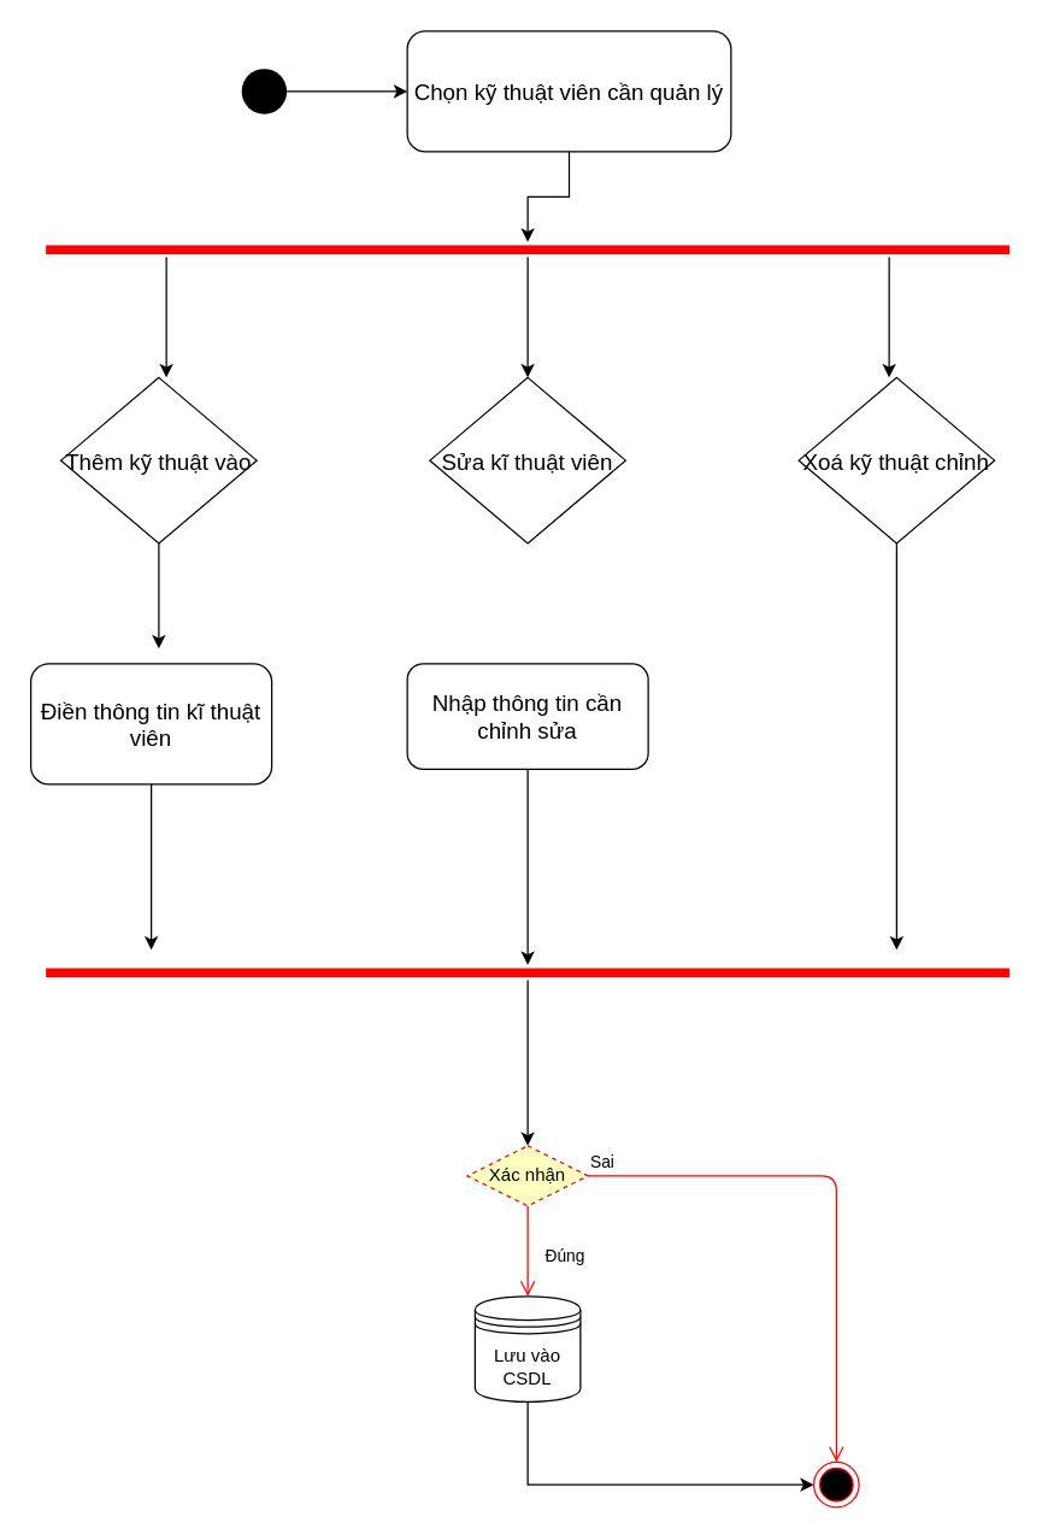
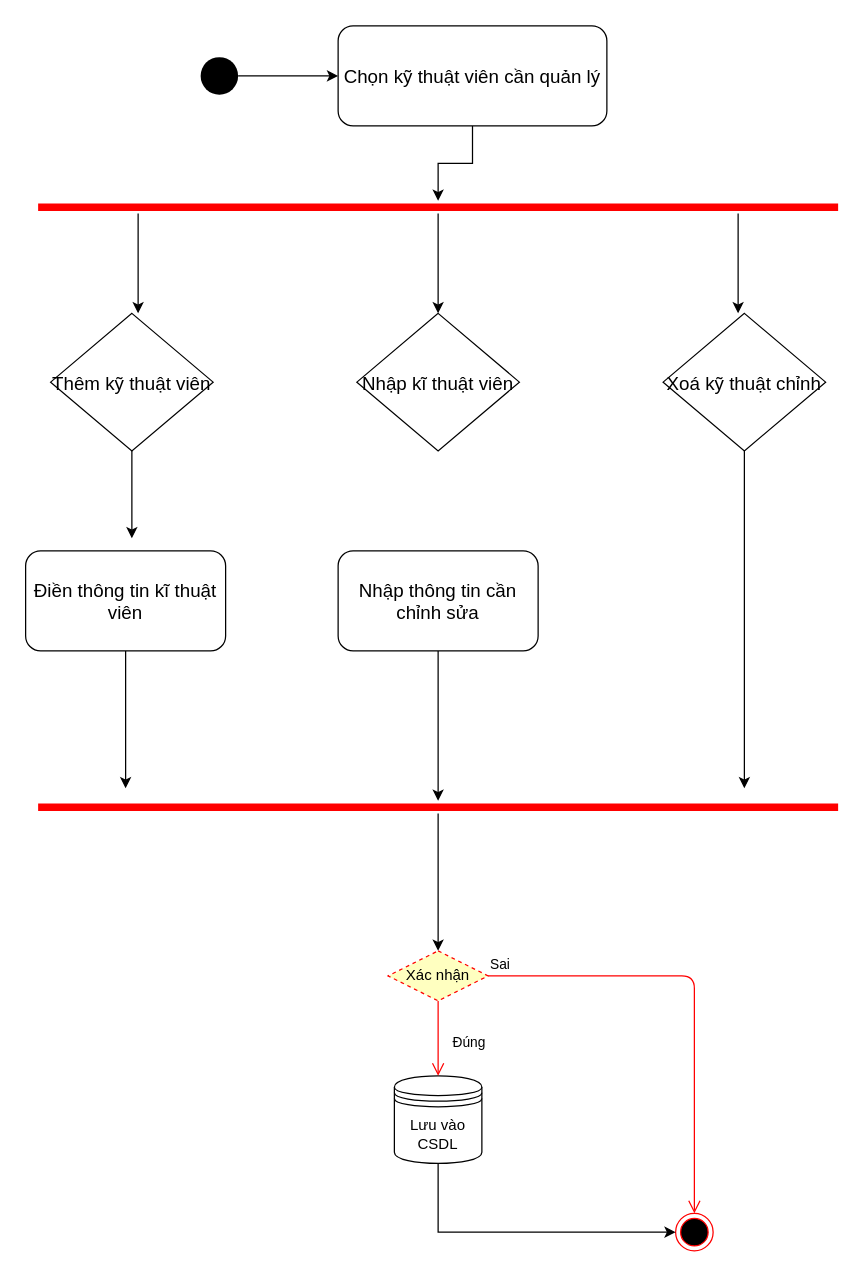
  <mxCell id="0" />
  <mxCell id="1" parent="0" />
  <mxCell id="2" style="edgeStyle=orthogonalEdgeStyle;rounded=0;orthogonalLoop=1;jettySize=auto;html=1;entryX=0;entryY=0.5;entryDx=0;entryDy=0;fontSize=15;" parent="1" source="3" target="5" edge="1"><mxGeometry relative="1" as="geometry" /></mxCell>
  <mxCell id="3" value="" style="ellipse;fillColor=#000000;strokeColor=none;" parent="1" vertex="1"><mxGeometry x="160" y="45" width="30" height="30" as="geometry" /></mxCell>
  <mxCell id="4" style="edgeStyle=orthogonalEdgeStyle;rounded=0;orthogonalLoop=1;jettySize=auto;html=1;fontSize=15;" parent="1" source="5" target="9" edge="1"><mxGeometry relative="1" as="geometry" /></mxCell>
  <mxCell id="5" value="Chọn kỹ thuật viên cần quản lý" style="shape=rect;html=1;rounded=1;whiteSpace=wrap;align=center;fontSize=15;" parent="1" vertex="1"><mxGeometry x="270" y="20" width="215" height="80" as="geometry" /></mxCell>
  <mxCell id="6" style="edgeStyle=orthogonalEdgeStyle;rounded=0;orthogonalLoop=1;jettySize=auto;html=1;entryX=0.5;entryY=0;entryDx=0;entryDy=0;fontSize=15;" parent="1" source="9" edge="1"><mxGeometry relative="1" as="geometry"><mxPoint x="110" y="250" as="targetPoint" /><Array as="points"><mxPoint x="110" y="180" /><mxPoint x="110" y="180" /></Array></mxGeometry></mxCell>
  <mxCell id="7" style="edgeStyle=orthogonalEdgeStyle;rounded=0;orthogonalLoop=1;jettySize=auto;html=1;entryX=0.5;entryY=0;entryDx=0;entryDy=0;fontSize=15;" parent="1" source="9" edge="1"><mxGeometry relative="1" as="geometry"><mxPoint x="350" y="250" as="targetPoint" /></mxGeometry></mxCell>
  <mxCell id="8" style="edgeStyle=orthogonalEdgeStyle;rounded=0;orthogonalLoop=1;jettySize=auto;html=1;entryX=0.5;entryY=0;entryDx=0;entryDy=0;fontSize=15;" parent="1" source="9" edge="1"><mxGeometry relative="1" as="geometry"><mxPoint x="590" y="250" as="targetPoint" /><Array as="points"><mxPoint x="590" y="190" /><mxPoint x="590" y="190" /></Array></mxGeometry></mxCell>
  <mxCell id="9" value="" style="shape=line;html=1;strokeWidth=6;strokeColor=#ff0000;fontSize=15;" parent="1" vertex="1"><mxGeometry x="30" y="160" width="640" height="10" as="geometry" /></mxCell>
  <mxCell id="10" style="edgeStyle=orthogonalEdgeStyle;rounded=0;orthogonalLoop=1;jettySize=auto;html=1;fontSize=15;" parent="1" source="11" edge="1"><mxGeometry relative="1" as="geometry"><mxPoint x="105" y="430" as="targetPoint" /></mxGeometry></mxCell>
- <mxCell id="11" value="Thêm kỹ thuật vào" style="rhombus;fontSize=15;" parent="1" vertex="1"><mxGeometry x="40" y="250" width="130" height="110" as="geometry" /></mxCell>
- <mxCell id="12" value="Sửa kĩ thuật viên" style="rhombus;fontSize=15;" parent="1" vertex="1"><mxGeometry x="285" y="250" width="130" height="110" as="geometry" /></mxCell>
+ <mxCell id="11" value="Thêm kỹ thuật viên" style="rhombus;fontSize=15;" parent="1" vertex="1"><mxGeometry x="40" y="250" width="130" height="110" as="geometry" /></mxCell>
+ <mxCell id="12" value="Nhập kĩ thuật viên" style="rhombus;fontSize=15;" parent="1" vertex="1"><mxGeometry x="285" y="250" width="130" height="110" as="geometry" /></mxCell>
  <mxCell id="13" style="edgeStyle=orthogonalEdgeStyle;rounded=0;orthogonalLoop=1;jettySize=auto;html=1;fontSize=15;" parent="1" source="14" edge="1"><mxGeometry relative="1" as="geometry"><mxPoint x="595" y="630" as="targetPoint" /></mxGeometry></mxCell>
  <mxCell id="14" value="Xoá kỹ thuật chỉnh" style="rhombus;fontSize=15;" parent="1" vertex="1"><mxGeometry x="530" y="250" width="130" height="110" as="geometry" /></mxCell>
  <mxCell id="15" style="edgeStyle=orthogonalEdgeStyle;rounded=0;orthogonalLoop=1;jettySize=auto;html=1;fontSize=15;" parent="1" source="16" edge="1"><mxGeometry relative="1" as="geometry"><mxPoint x="100" y="630" as="targetPoint" /></mxGeometry></mxCell>
  <mxCell id="16" value="Điền thông tin kĩ thuật viên" style="shape=rect;html=1;rounded=1;whiteSpace=wrap;align=center;fontSize=15;" parent="1" vertex="1"><mxGeometry x="20" y="440" width="160" height="80" as="geometry" /></mxCell>
  <mxCell id="17" style="edgeStyle=orthogonalEdgeStyle;rounded=0;orthogonalLoop=1;jettySize=auto;html=1;fontSize=15;" parent="1" source="18" target="20" edge="1"><mxGeometry relative="1" as="geometry" /></mxCell>
- <mxCell id="18" value="Nhập thông tin cần chỉnh sửa" style="shape=rect;html=1;rounded=1;whiteSpace=wrap;align=center;fontSize=15;" parent="1" vertex="1"><mxGeometry x="270" y="440" width="160" height="70" as="geometry" /></mxCell>
+ <mxCell id="18" value="Nhập thông tin cần chỉnh sửa" style="shape=rect;html=1;rounded=1;whiteSpace=wrap;align=center;fontSize=15;" parent="1" vertex="1"><mxGeometry x="270" y="440" width="160" height="80" as="geometry" /></mxCell>
  <mxCell id="19" style="edgeStyle=orthogonalEdgeStyle;rounded=0;orthogonalLoop=1;jettySize=auto;html=1;entryX=0.5;entryY=0;entryDx=0;entryDy=0;" edge="1" parent="1" source="20" target="24"><mxGeometry relative="1" as="geometry" /></mxCell>
  <mxCell id="20" value="" style="shape=line;html=1;strokeWidth=6;strokeColor=#ff0000;fontSize=15;" parent="1" vertex="1"><mxGeometry x="30" y="640" width="640" height="10" as="geometry" /></mxCell>
  <mxCell id="21" value="" style="ellipse;html=1;shape=endState;fillColor=#000000;strokeColor=#ff0000;" vertex="1" parent="1"><mxGeometry x="540" y="970" width="30" height="30" as="geometry" /></mxCell>
  <mxCell id="22" style="edgeStyle=orthogonalEdgeStyle;rounded=0;orthogonalLoop=1;jettySize=auto;html=1;entryX=0;entryY=0.5;entryDx=0;entryDy=0;" edge="1" parent="1" source="23" target="21"><mxGeometry relative="1" as="geometry"><Array as="points"><mxPoint x="350" y="985" /></Array></mxGeometry></mxCell>
  <mxCell id="23" value="Lưu vào CSDL" style="shape=datastore;whiteSpace=wrap;html=1;" vertex="1" parent="1"><mxGeometry x="315" y="860" width="70" height="70" as="geometry" /></mxCell>
  <mxCell id="24" value="Xác nhận&lt;br&gt;" style="rhombus;whiteSpace=wrap;html=1;fillColor=#ffffc0;strokeColor=#ff0000;dashed=1;" vertex="1" parent="1"><mxGeometry x="310" y="760" width="80" height="40" as="geometry" /></mxCell>
  <mxCell id="25" value="Sai" style="edgeStyle=orthogonalEdgeStyle;html=1;align=left;verticalAlign=bottom;endArrow=open;endSize=8;strokeColor=#ff0000;entryX=0.5;entryY=0;entryDx=0;entryDy=0;" edge="1" source="24" parent="1" target="21"><mxGeometry x="-1" relative="1" as="geometry"><mxPoint x="490" y="780" as="targetPoint" /></mxGeometry></mxCell>
  <mxCell id="26" value="Đúng" style="edgeStyle=orthogonalEdgeStyle;html=1;align=left;verticalAlign=top;endArrow=open;endSize=8;strokeColor=#ff0000;" edge="1" source="24" parent="1"><mxGeometry x="-0.333" y="10" relative="1" as="geometry"><mxPoint x="350" y="860" as="targetPoint" /><mxPoint as="offset" /></mxGeometry></mxCell>
